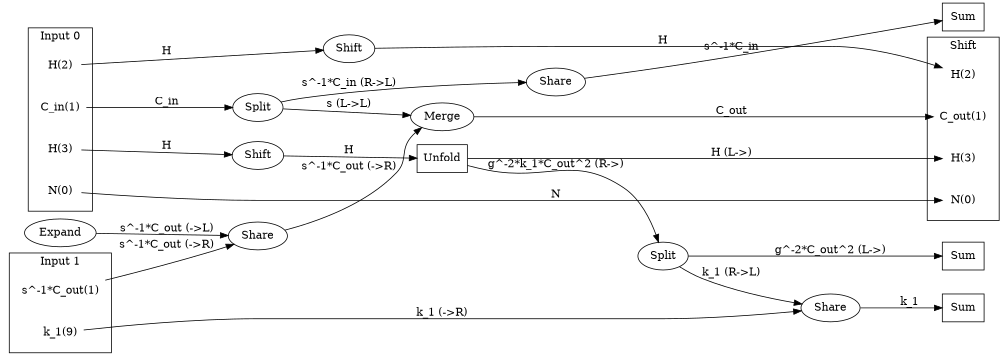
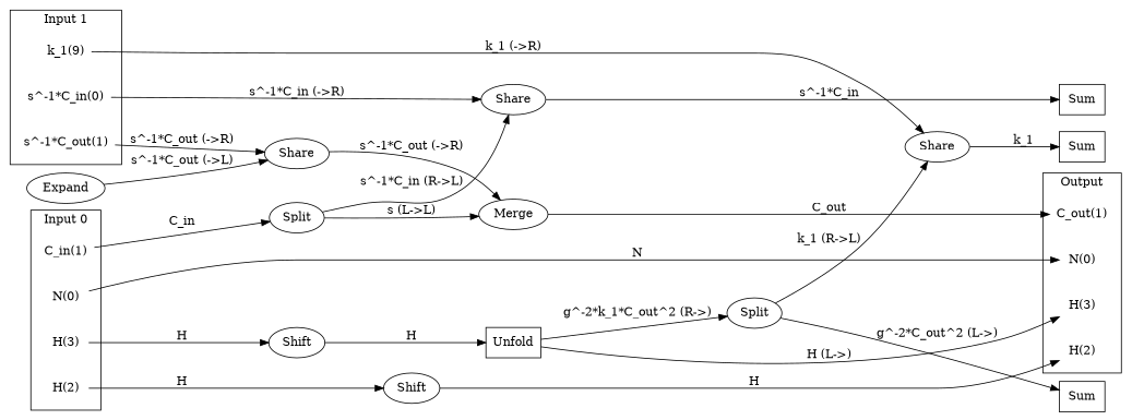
  digraph {
    newrank=true
    rankdir=LR
    node [shape=none]
    n1 [label=Sum shape=box]
    n2 [label=Sum shape=box]
    n3 [label=Sum shape=box]
    n4 [label="N(0)"]
    n5 [label="C_out(1)"]
    n6 [label="H(2)"]
    n7 [label="H(3)"]
    n8 [label="N(0)"]
    n9 [label="C_in(1)"]
    n10 [label="H(2)"]
    n11 [label="H(3)"]
+   n12 [label="s^-1*C_in(0)"]
    n13 [label="s^-1*C_out(1)"]
    n14 [label="k_1(9)"]
    n15 [label=Split shape=""]
    n16 [label=Shift shape=""]
    n17 [label=Shift shape=""]
    n18 [label=Share shape=""]
    n19 [label=Share shape=""]
    n20 [label=Share shape=""]
    n21 [label=Unfold shape=box]
    n22 [label=Split shape=""]
    n23 [label=Merge shape=""]
    n24 [label=Expand shape=""]
    subgraph sub_1 {
      rank=same
      n1
      n2
      n3
      n4
      n5
      n6
      n7
    }
    subgraph sub_2 {
      rank=same
      n8
      n9
      n10
      n11
+     n12
      n13
      n14
    }
    subgraph cluster_3 {
      label="Input 1"
+     n12
      n13
      n14
    }
    subgraph cluster_4 {
-     label=Shift
+     label=Output
      n4
      n5
      n6
      n7
    }
    subgraph cluster_5 {
      label="Input 0"
      n8
      n9
      n10
      n11
    }
    n8 -> n4 [label=N]
    n9 -> n15 [label=C_in]
    n10 -> n16 [label=H]
    n11 -> n17 [label=H]
+   n12 -> n18 [label="s^-1*C_in (->R)"]
    n13 -> n19 [label="s^-1*C_out (->R)"]
    n14 -> n20 [label="k_1 (->R)"]
    n15 -> n18 [label="s^-1*C_in (R->L)"]
    n15 -> n23 [label="s (L->L)"]
    n16 -> n6 [label=H]
    n17 -> n21 [label=H]
    n18 -> n3 [label="s^-1*C_in"]
    n19 -> n23 [label="s^-1*C_out (->R)"]
    n20 -> n1 [label=k_1]
    n21 -> n7 [label="H (L->)"]
    n21 -> n22 [label="g^-2*k_1*C_out^2 (R->)"]
    n22 -> n2 [label="g^-2*C_out^2 (L->)"]
    n22 -> n20 [label="k_1 (R->L)"]
    n23 -> n5 [label=C_out]
    n24 -> n19 [label="s^-1*C_out (->L)"]
  }
